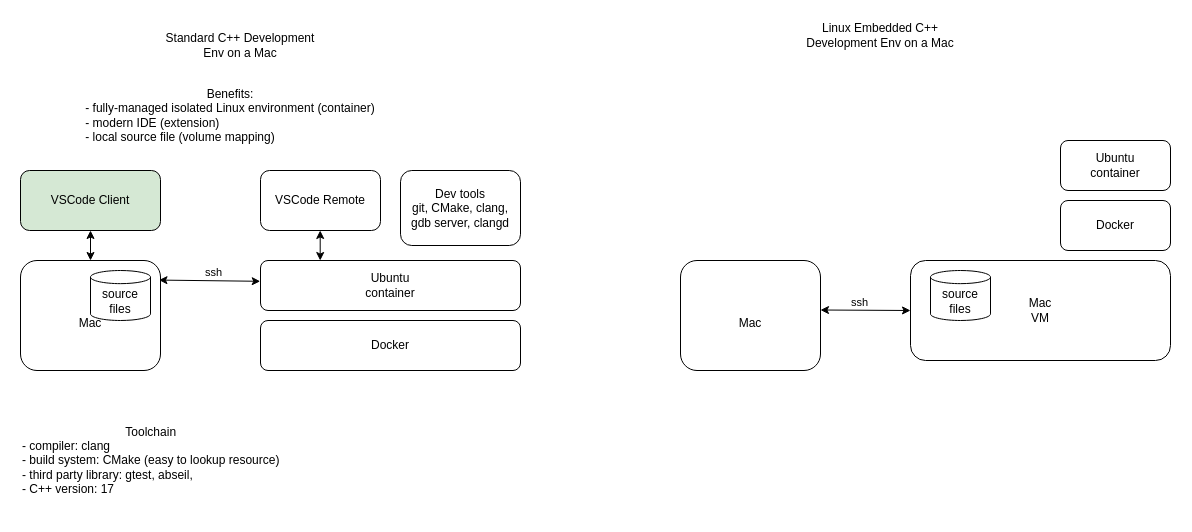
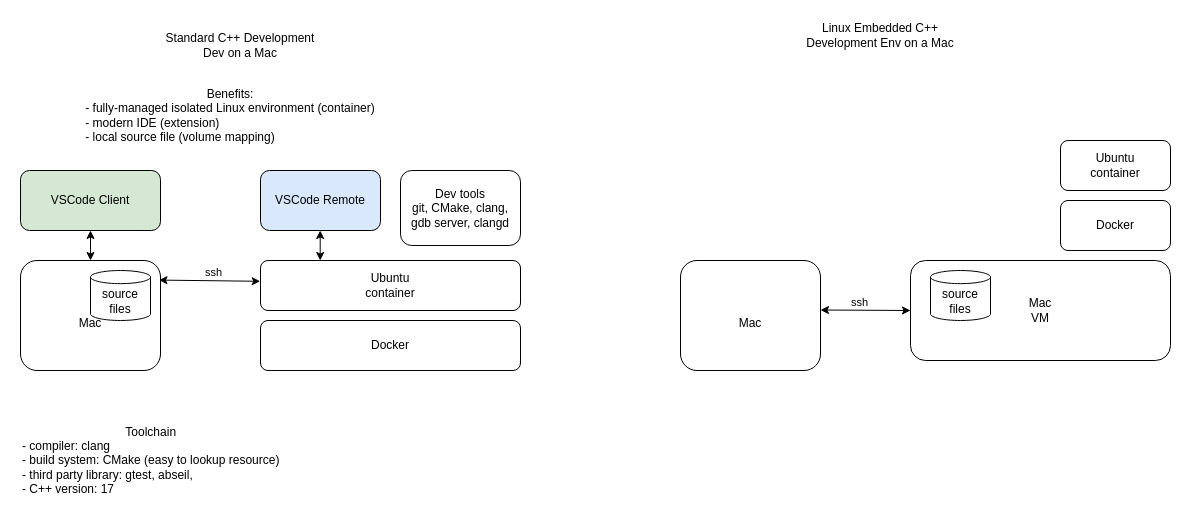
  <mxCell id="0" />
  <mxCell id="1" parent="0" />
  <mxCell id="2" value="&lt;br&gt;Mac" style="rounded=1;whiteSpace=wrap;html=1;" parent="1" vertex="1"><mxGeometry x="20" y="260" width="140" height="110" as="geometry" /></mxCell>
  <mxCell id="3" value="Docker" style="rounded=1;whiteSpace=wrap;html=1;" parent="1" vertex="1"><mxGeometry x="260" y="320" width="260" height="50" as="geometry" /></mxCell>
  <mxCell id="4" value="Ubuntu&lt;br&gt;container" style="rounded=1;whiteSpace=wrap;html=1;" parent="1" vertex="1"><mxGeometry x="260" y="260" width="260" height="50" as="geometry" /></mxCell>
  <mxCell id="5" value="source&lt;br&gt;files" style="shape=cylinder3;whiteSpace=wrap;html=1;boundedLbl=1;backgroundOutline=1;size=6.576;" parent="1" vertex="1"><mxGeometry x="90" y="270" width="60" height="50" as="geometry" /></mxCell>
  <mxCell id="6" style="rounded=0;orthogonalLoop=1;jettySize=auto;html=1;startArrow=classic;startFill=1;entryX=-0.001;entryY=0.416;entryDx=0;entryDy=0;entryPerimeter=0;exitX=0.989;exitY=0.178;exitDx=0;exitDy=0;exitPerimeter=0;" parent="1" source="2" target="4" edge="1"><mxGeometry relative="1" as="geometry"><mxPoint x="160" y="278" as="sourcePoint" /><mxPoint x="260" y="270" as="targetPoint" /></mxGeometry></mxCell>
  <mxCell id="7" value="ssh" style="edgeLabel;html=1;align=center;verticalAlign=middle;resizable=0;points=[];" parent="6" vertex="1" connectable="0"><mxGeometry x="-0.346" relative="1" as="geometry"><mxPoint x="21" y="-8" as="offset" /></mxGeometry></mxCell>
  <mxCell id="8" value="VSCode Client" style="rounded=1;whiteSpace=wrap;html=1;fillColor=#d5e8d4;" parent="1" vertex="1"><mxGeometry x="20" y="170" width="140" height="60" as="geometry" /></mxCell>
- <mxCell id="9" value="VSCode Remote" style="rounded=1;whiteSpace=wrap;html=1;" parent="1" vertex="1"><mxGeometry x="260" y="170" width="120" height="60" as="geometry" /></mxCell>
+ <mxCell id="9" value="VSCode Remote" style="rounded=1;whiteSpace=wrap;html=1;fillColor=#dae8fc;" parent="1" vertex="1"><mxGeometry x="260" y="170" width="120" height="60" as="geometry" /></mxCell>
  <mxCell id="10" style="rounded=0;orthogonalLoop=1;jettySize=auto;html=1;exitX=0.5;exitY=1;exitDx=0;exitDy=0;startArrow=classic;startFill=1;entryX=0.5;entryY=0;entryDx=0;entryDy=0;" parent="1" source="8" target="2" edge="1"><mxGeometry relative="1" as="geometry"><mxPoint x="170" y="210" as="sourcePoint" /><mxPoint x="270" y="210" as="targetPoint" /></mxGeometry></mxCell>
  <mxCell id="11" style="rounded=0;orthogonalLoop=1;jettySize=auto;html=1;exitX=0.5;exitY=1;exitDx=0;exitDy=0;startArrow=classic;startFill=1;entryX=0.5;entryY=0;entryDx=0;entryDy=0;" parent="1" edge="1"><mxGeometry relative="1" as="geometry"><mxPoint x="319.7" y="230" as="sourcePoint" /><mxPoint x="319.7" y="260" as="targetPoint" /></mxGeometry></mxCell>
  <mxCell id="12" value="Dev tools&lt;br&gt;git, CMake, clang, gdb server, clangd" style="rounded=1;whiteSpace=wrap;html=1;" parent="1" vertex="1"><mxGeometry x="400" y="170" width="120" height="75" as="geometry" /></mxCell>
  <mxCell id="13" value="Mac&lt;br&gt;VM" style="rounded=1;whiteSpace=wrap;html=1;" parent="1" vertex="1"><mxGeometry x="910" y="260" width="260" height="100" as="geometry" /></mxCell>
  <mxCell id="14" value="Ubuntu&lt;br&gt;container" style="rounded=1;whiteSpace=wrap;html=1;" parent="1" vertex="1"><mxGeometry x="1060" y="140" width="110" height="50" as="geometry" /></mxCell>
  <mxCell id="15" value="Docker" style="rounded=1;whiteSpace=wrap;html=1;" parent="1" vertex="1"><mxGeometry x="1060" y="200" width="110" height="50" as="geometry" /></mxCell>
  <mxCell id="16" value="&lt;br&gt;Mac" style="rounded=1;whiteSpace=wrap;html=1;" parent="1" vertex="1"><mxGeometry x="680" y="260" width="140" height="110" as="geometry" /></mxCell>
  <mxCell id="17" value="source&lt;br&gt;files" style="shape=cylinder3;whiteSpace=wrap;html=1;boundedLbl=1;backgroundOutline=1;size=6.576;" parent="1" vertex="1"><mxGeometry x="930" y="270" width="60" height="50" as="geometry" /></mxCell>
  <mxCell id="18" style="rounded=0;orthogonalLoop=1;jettySize=auto;html=1;startArrow=classic;startFill=1;entryX=0;entryY=0.5;entryDx=0;entryDy=0;exitX=0.989;exitY=0.178;exitDx=0;exitDy=0;exitPerimeter=0;" parent="1" target="13" edge="1"><mxGeometry relative="1" as="geometry"><mxPoint x="820" y="309.5" as="sourcePoint" /><mxPoint x="922" y="310.5" as="targetPoint" /></mxGeometry></mxCell>
  <mxCell id="19" value="ssh" style="edgeLabel;html=1;align=center;verticalAlign=middle;resizable=0;points=[];" parent="18" vertex="1" connectable="0"><mxGeometry x="-0.346" relative="1" as="geometry"><mxPoint x="10" y="-8" as="offset" /></mxGeometry></mxCell>
- <mxCell id="20" value="Standard C++ Development Env on a Mac" style="text;html=1;strokeColor=none;fillColor=none;align=center;verticalAlign=middle;whiteSpace=wrap;rounded=0;" parent="1" vertex="1"><mxGeometry x="160" y="30" width="160" height="30" as="geometry" /></mxCell>
+ <mxCell id="20" value="Standard C++ Development Dev on a Mac" style="text;html=1;strokeColor=none;fillColor=none;align=center;verticalAlign=middle;whiteSpace=wrap;rounded=0;" parent="1" vertex="1"><mxGeometry x="160" y="30" width="160" height="30" as="geometry" /></mxCell>
  <mxCell id="21" value="Benefits:&lt;br&gt;&lt;div style=&quot;text-align: left;&quot;&gt;&lt;span style=&quot;background-color: initial;&quot;&gt;- fully-managed isolated Linux environment (container)&lt;/span&gt;&lt;/div&gt;&lt;div style=&quot;text-align: left;&quot;&gt;&lt;span style=&quot;background-color: initial;&quot;&gt;- modern IDE (extension)&lt;/span&gt;&lt;/div&gt;&lt;div style=&quot;text-align: left;&quot;&gt;&lt;span style=&quot;background-color: initial;&quot;&gt;- local source file (volume mapping)&lt;/span&gt;&lt;/div&gt;" style="text;html=1;strokeColor=none;fillColor=none;align=center;verticalAlign=middle;whiteSpace=wrap;rounded=0;" parent="1" vertex="1"><mxGeometry x="80" y="100" width="300" height="30" as="geometry" /></mxCell>
  <mxCell id="22" value="Linux Embedded C++ Development Env on a Mac" style="text;html=1;strokeColor=none;fillColor=none;align=center;verticalAlign=middle;whiteSpace=wrap;rounded=0;" parent="1" vertex="1"><mxGeometry x="800" y="20" width="160" height="30" as="geometry" /></mxCell>
  <mxCell id="23" value="&lt;div style=&quot;text-align: center;&quot;&gt;&lt;span style=&quot;background-color: initial;&quot;&gt;Toolchain&lt;/span&gt;&lt;/div&gt;&lt;div style=&quot;&quot;&gt;&lt;span style=&quot;background-color: initial;&quot;&gt;- compiler: clang&lt;/span&gt;&lt;/div&gt;- build system: CMake (easy to lookup resource)&lt;br&gt;- third party library: gtest, abseil,&amp;nbsp;&lt;br&gt;- C++ version: 17" style="text;html=1;strokeColor=none;fillColor=none;align=left;verticalAlign=middle;whiteSpace=wrap;rounded=0;" parent="1" vertex="1"><mxGeometry x="20" y="410" width="270" height="100" as="geometry" /></mxCell>
